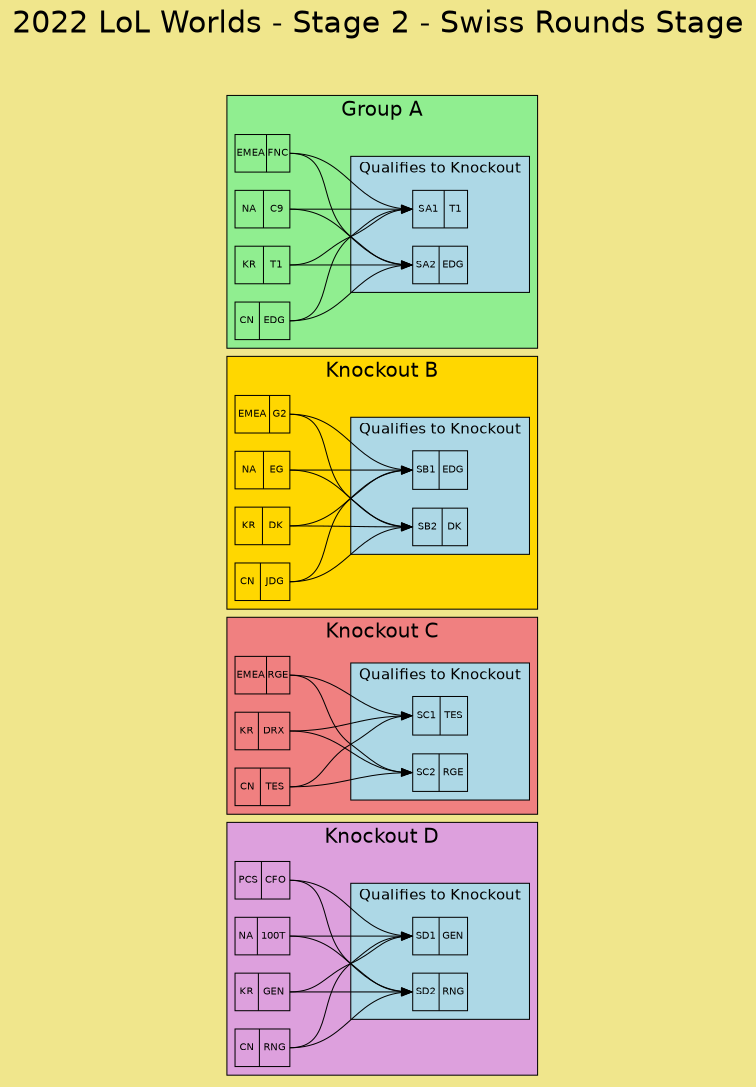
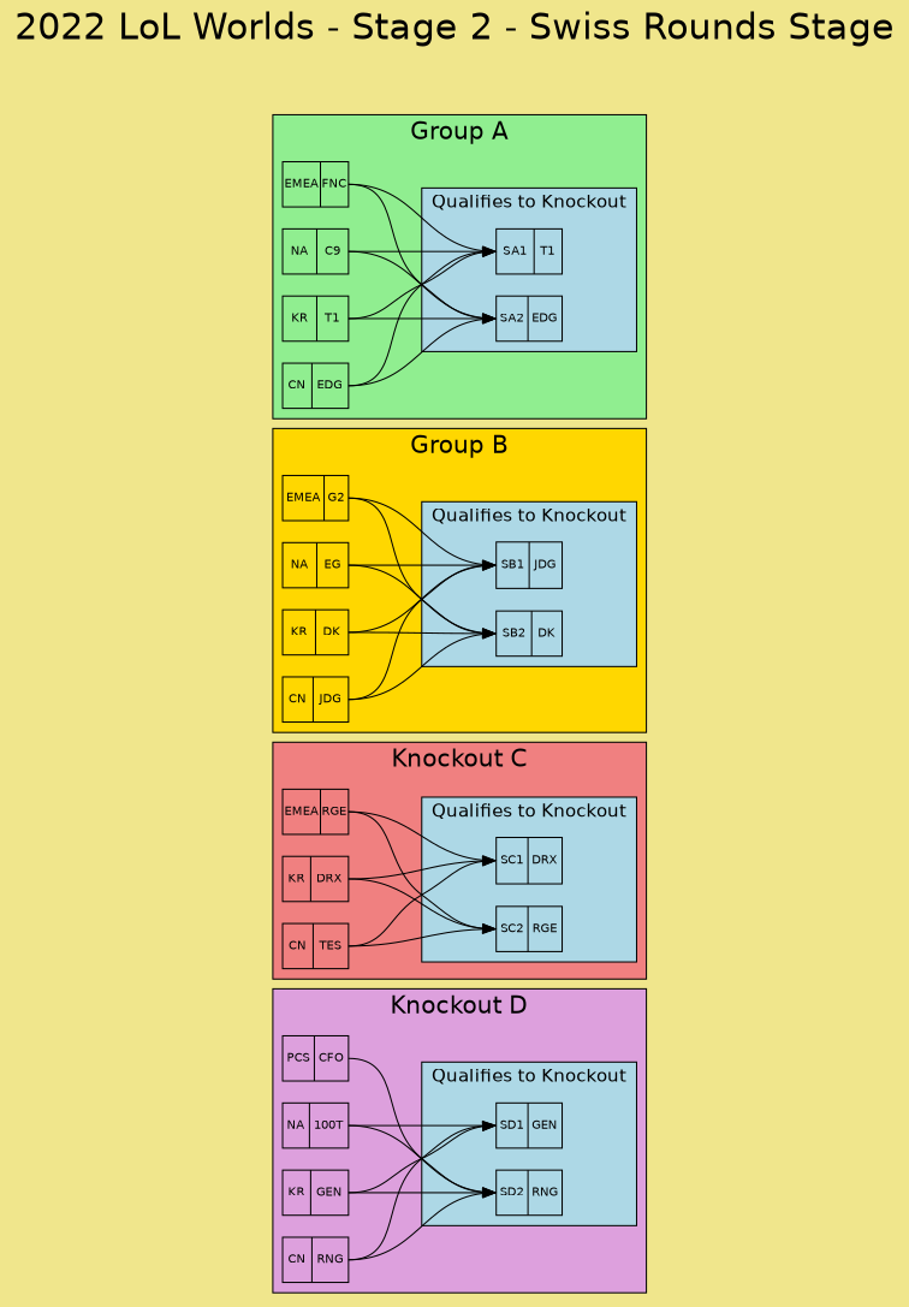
  digraph {
    bgcolor=khaki
    fontname=Helvetica
    fontsize=30
    label="2022 LoL Worlds - Stage 2 - Swiss Rounds Stage"
    labelloc=t
    rankdir=LR
    node [fixedsize=True fontname=Helvetica fontsize=10 shape=record style=solid]
    edge [headport=w style=solid tailport=e]
    n1 [label="{SD1|GEN}"]
    n2 [label="{SD2|RNG}"]
    n3 [label="{KR|GEN}"]
    n4 [label="{CN|RNG}"]
    n5 [label="{PCS|CFO}"]
    n6 [label="{NA|100T}"]
-   n7 [label="{SC1|TES}"]
+   n7 [label="{SC1|DRX}"]
    n8 [label="{SC2|RGE}"]
    n9 [label="{KR|DRX}"]
    n10 [label="{CN|TES}"]
    n11 [label="{EMEA|RGE}"]
-   n12 [label="{SB1|EDG}"]
+   n12 [label="{SB1|JDG}"]
    n13 [label="{SB2|DK}"]
    n14 [label="{KR|DK}"]
    n15 [label="{CN|JDG}"]
    n16 [label="{EMEA|G2}"]
    n17 [label="{NA|EG}"]
    n18 [label="{SA1|T1}"]
    n19 [label="{SA2|EDG}"]
    n20 [label="{KR|T1}"]
    n21 [label="{CN|EDG}"]
    n22 [label="{EMEA|FNC}"]
    n23 [label="{NA|C9}"]
    subgraph cluster_1 {
      bgcolor=plum
      fontsize=20
      label="Knockout D"
      n3
      n4
      n5
      n6
      subgraph cluster_2 {
        bgcolor=lightblue
        fontsize=15
        label="Qualifies to Knockout"
        n1
        n2
      }
    }
    subgraph cluster_3 {
      bgcolor=lightcoral
      fontsize=20
      label="Knockout C"
      n9
      n10
      n11
      subgraph cluster_4 {
        bgcolor=lightblue
        fontsize=15
        label="Qualifies to Knockout"
        n7
        n8
      }
    }
    subgraph cluster_5 {
      bgcolor=gold
      fontsize=20
-     label="Knockout B"
+     label="Group B"
      n14
      n15
      n16
      n17
      subgraph cluster_6 {
        bgcolor=lightblue
        fontsize=15
        label="Qualifies to Knockout"
        n12
        n13
      }
    }
    subgraph cluster_7 {
      bgcolor=lightgreen
      fontsize=20
      label="Group A"
      n20
      n21
      n22
      n23
      subgraph cluster_8 {
        bgcolor=lightblue
        fontsize=15
        label="Qualifies to Knockout"
        n18
        n19
      }
    }
    n3 -> n1
    n3 -> n2
    n4 -> n1
    n4 -> n2
-   n5 -> n1
    n5 -> n2
    n6 -> n1
    n6 -> n2
    n9 -> n7
    n9 -> n8
    n10 -> n7
    n10 -> n8
    n11 -> n7
    n11 -> n8
    n14 -> n12
    n14 -> n13
    n15 -> n12
    n15 -> n13
    n16 -> n12
    n16 -> n13
    n17 -> n12
    n17 -> n13
    n20 -> n18
    n20 -> n19
    n21 -> n18
    n21 -> n19
    n22 -> n18
    n22 -> n19
    n23 -> n18
    n23 -> n19
  }
